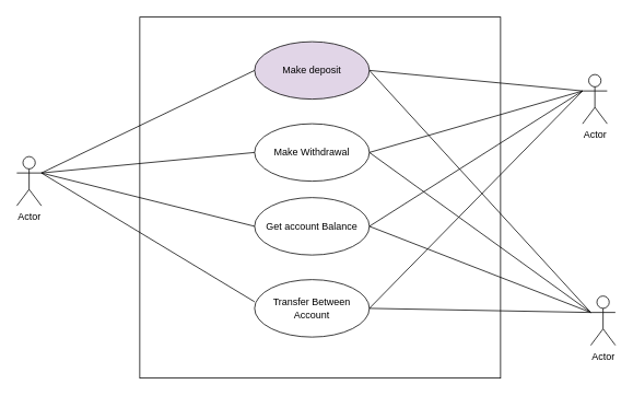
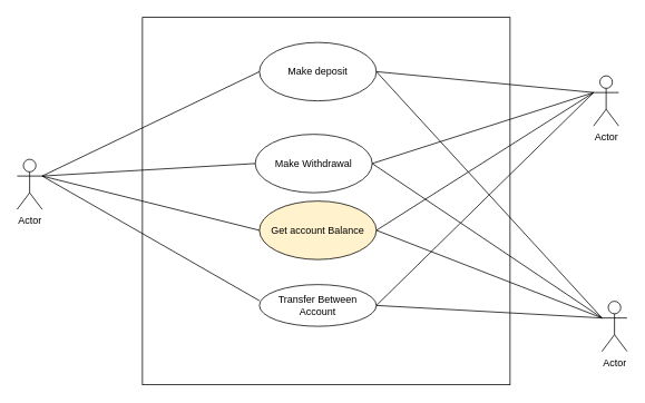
  <mxCell id="0" />
  <mxCell id="1" parent="0" />
  <mxCell id="2" value="" style="whiteSpace=wrap;html=1;aspect=fixed;" vertex="1" parent="1"><mxGeometry x="170" width="440" height="440" as="geometry" y="20" /></mxCell>
  <mxCell id="3" value="Actor" style="shape=umlActor;verticalLabelPosition=bottom;verticalAlign=top;html=1;outlineConnect=0;" vertex="1" parent="1"><mxGeometry x="20" y="190" width="30" height="60" as="geometry" /></mxCell>
  <mxCell id="4" value="Actor" style="shape=umlActor;verticalLabelPosition=bottom;verticalAlign=top;html=1;outlineConnect=0;" vertex="1" parent="1"><mxGeometry x="710" y="90" width="30" height="60" as="geometry" /></mxCell>
  <mxCell id="5" value="Actor" style="shape=umlActor;verticalLabelPosition=bottom;verticalAlign=top;html=1;outlineConnect=0;" vertex="1" parent="1"><mxGeometry x="720" y="360" width="30" height="60" as="geometry" /></mxCell>
- <mxCell id="6" value="Make deposit" style="ellipse;whiteSpace=wrap;html=1;fillColor=#e1d5e7;" vertex="1" parent="1"><mxGeometry x="310" y="50" width="140" height="70" as="geometry" /></mxCell>
- <mxCell id="7" value="Make Withdrawal" style="ellipse;whiteSpace=wrap;html=1;" vertex="1" parent="1"><mxGeometry x="310" y="150" width="140" height="70" as="geometry" /></mxCell>
- <mxCell id="8" value="Get account Balance" style="ellipse;whiteSpace=wrap;html=1;" vertex="1" parent="1"><mxGeometry x="310" y="240" width="140" height="70" as="geometry" /></mxCell>
- <mxCell id="9" value="Transfer Between Account" style="ellipse;whiteSpace=wrap;html=1;" vertex="1" parent="1"><mxGeometry x="310" y="340" width="140" height="70" as="geometry" /></mxCell>
+ <mxCell id="6" value="Make deposit" style="ellipse;whiteSpace=wrap;html=1;" vertex="1" parent="1"><mxGeometry x="310" y="50" width="140" height="70" as="geometry" /></mxCell>
+ <mxCell id="7" value="Make Withdrawal" style="ellipse;whiteSpace=wrap;html=1;" vertex="1" parent="1"><mxGeometry x="305" y="160" width="140" height="70" as="geometry" /></mxCell>
+ <mxCell id="8" value="Get account Balance" style="ellipse;whiteSpace=wrap;html=1;fillColor=#fff2cc;" vertex="1" parent="1"><mxGeometry x="310" y="240" width="140" height="70" as="geometry" /></mxCell>
+ <mxCell id="9" value="Transfer Between Account" style="ellipse;whiteSpace=wrap;html=1;" vertex="1" parent="1"><mxGeometry x="310" y="340" width="140" height="50" as="geometry" /></mxCell>
  <mxCell id="10" value="" style="endArrow=none;html=1;rounded=0;entryX=0;entryY=0.5;entryDx=0;entryDy=0;" edge="1" parent="1" target="6"><mxGeometry width="50" height="50" relative="1" as="geometry"><mxPoint x="50" y="210" as="sourcePoint" /><mxPoint x="100" y="160" as="targetPoint" /></mxGeometry></mxCell>
  <mxCell id="11" value="" style="endArrow=none;html=1;rounded=0;entryX=0;entryY=0.5;entryDx=0;entryDy=0;" edge="1" parent="1" target="7"><mxGeometry width="50" height="50" relative="1" as="geometry"><mxPoint x="50" y="210" as="sourcePoint" /><mxPoint x="320" y="95" as="targetPoint" /></mxGeometry></mxCell>
  <mxCell id="12" value="" style="endArrow=none;html=1;rounded=0;entryX=0;entryY=0.5;entryDx=0;entryDy=0;" edge="1" parent="1" target="8"><mxGeometry width="50" height="50" relative="1" as="geometry"><mxPoint x="50" y="210" as="sourcePoint" /><mxPoint x="330" y="105" as="targetPoint" /></mxGeometry></mxCell>
  <mxCell id="13" value="" style="endArrow=none;html=1;rounded=0;entryX=0;entryY=0.386;entryDx=0;entryDy=0;entryPerimeter=0;" edge="1" parent="1" target="9"><mxGeometry width="50" height="50" relative="1" as="geometry"><mxPoint x="50" y="210" as="sourcePoint" /><mxPoint x="340" y="115" as="targetPoint" /></mxGeometry></mxCell>
  <mxCell id="14" value="" style="endArrow=none;html=1;rounded=0;exitX=1;exitY=0.5;exitDx=0;exitDy=0;" edge="1" parent="1" source="6"><mxGeometry width="50" height="50" relative="1" as="geometry"><mxPoint x="660" y="160" as="sourcePoint" /><mxPoint x="710" y="110" as="targetPoint" /></mxGeometry></mxCell>
  <mxCell id="15" value="" style="endArrow=none;html=1;rounded=0;exitX=1;exitY=0.5;exitDx=0;exitDy=0;" edge="1" parent="1" source="7"><mxGeometry width="50" height="50" relative="1" as="geometry"><mxPoint x="460" y="95" as="sourcePoint" /><mxPoint x="710" y="110" as="targetPoint" /></mxGeometry></mxCell>
  <mxCell id="16" value="" style="endArrow=none;html=1;rounded=0;exitX=1;exitY=0.5;exitDx=0;exitDy=0;" edge="1" parent="1" source="8"><mxGeometry width="50" height="50" relative="1" as="geometry"><mxPoint x="470" y="105" as="sourcePoint" /><mxPoint x="710" y="110" as="targetPoint" /></mxGeometry></mxCell>
  <mxCell id="17" value="" style="endArrow=none;html=1;rounded=0;exitX=1;exitY=0.5;exitDx=0;exitDy=0;" edge="1" parent="1" source="9"><mxGeometry width="50" height="50" relative="1" as="geometry"><mxPoint x="480" y="115" as="sourcePoint" /><mxPoint x="710" y="110" as="targetPoint" /></mxGeometry></mxCell>
  <mxCell id="18" value="" style="endArrow=none;html=1;rounded=0;exitX=1;exitY=0.5;exitDx=0;exitDy=0;entryX=0;entryY=0.333;entryDx=0;entryDy=0;entryPerimeter=0;" edge="1" parent="1" source="6" target="5"><mxGeometry width="50" height="50" relative="1" as="geometry"><mxPoint x="490" y="125" as="sourcePoint" /><mxPoint x="750" y="150" as="targetPoint" /></mxGeometry></mxCell>
  <mxCell id="19" value="" style="endArrow=none;html=1;rounded=0;exitX=1;exitY=0.5;exitDx=0;exitDy=0;entryX=0;entryY=0.333;entryDx=0;entryDy=0;entryPerimeter=0;" edge="1" parent="1" source="7" target="5"><mxGeometry width="50" height="50" relative="1" as="geometry"><mxPoint x="460" y="95" as="sourcePoint" /><mxPoint x="730" y="390" as="targetPoint" /></mxGeometry></mxCell>
  <mxCell id="20" value="" style="endArrow=none;html=1;rounded=0;exitX=1;exitY=0.5;exitDx=0;exitDy=0;entryX=0;entryY=0.333;entryDx=0;entryDy=0;entryPerimeter=0;" edge="1" parent="1" source="8" target="5"><mxGeometry width="50" height="50" relative="1" as="geometry"><mxPoint x="470" y="105" as="sourcePoint" /><mxPoint x="740" y="400" as="targetPoint" /></mxGeometry></mxCell>
  <mxCell id="21" value="" style="endArrow=none;html=1;rounded=0;exitX=1;exitY=0.5;exitDx=0;exitDy=0;" edge="1" parent="1" source="9"><mxGeometry width="50" height="50" relative="1" as="geometry"><mxPoint x="480" y="115" as="sourcePoint" /><mxPoint x="720" y="380" as="targetPoint" /></mxGeometry></mxCell>
